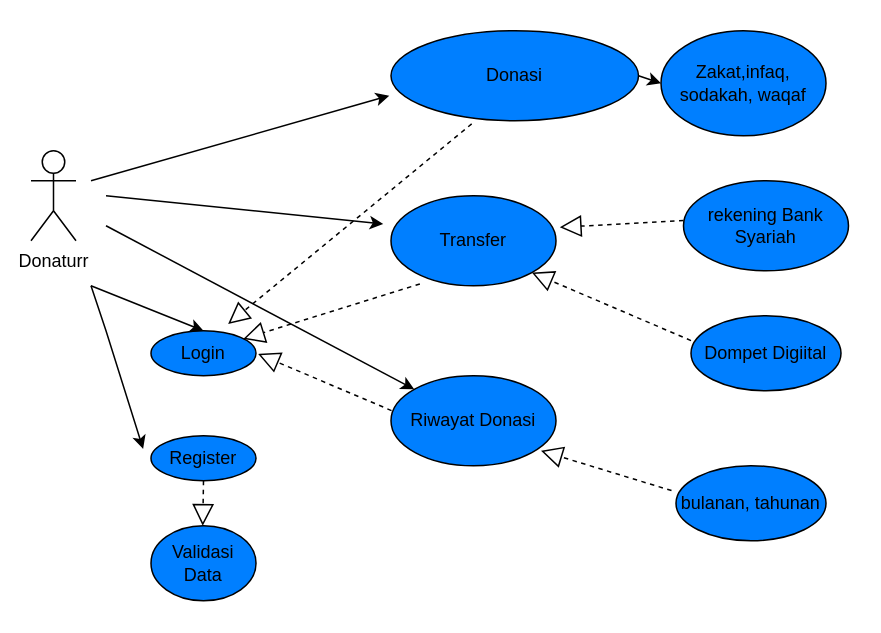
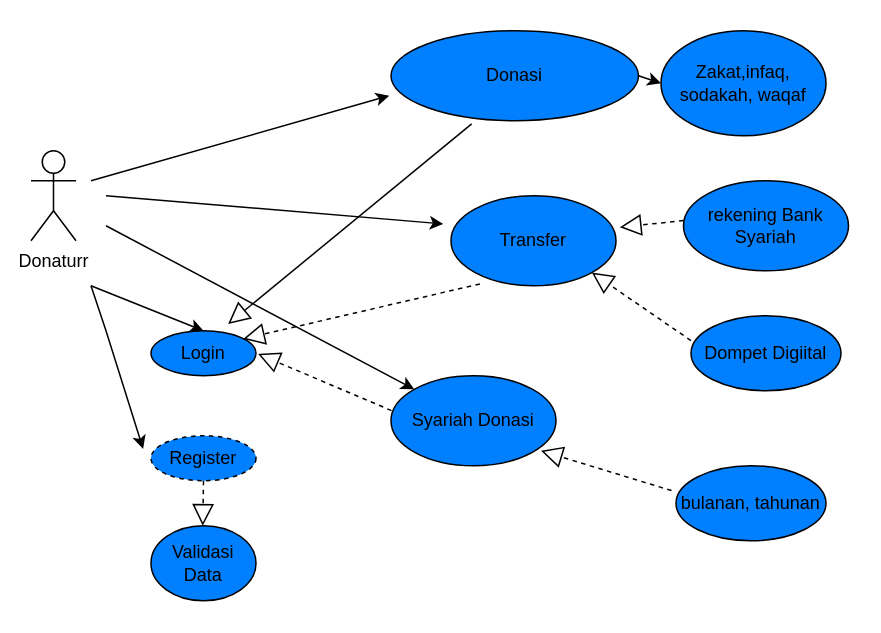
  <mxCell id="0" />
  <mxCell id="1" parent="0" />
  <mxCell id="2" value="Donaturr" style="shape=umlActor;verticalLabelPosition=bottom;verticalAlign=top;html=1;outlineConnect=0;" vertex="1" parent="1"><mxGeometry x="20" y="100" width="30" height="60" as="geometry" /></mxCell>
  <mxCell id="3" value="Donasi" style="ellipse;whiteSpace=wrap;html=1;fillColor=#007FFF;" vertex="1" parent="1"><mxGeometry x="260" y="20" width="165" height="60" as="geometry" /></mxCell>
  <mxCell id="4" value="Zakat,infaq,&lt;br&gt;sodakah, waqaf" style="ellipse;whiteSpace=wrap;html=1;fillColor=#007FFF;" vertex="1" parent="1"><mxGeometry x="440" y="20" width="110" height="70" as="geometry" /></mxCell>
- <mxCell id="5" value="Transfer" style="ellipse;whiteSpace=wrap;html=1;fillColor=#007FFF;" vertex="1" parent="1"><mxGeometry x="260" y="130" width="110" height="60" as="geometry" /></mxCell>
+ <mxCell id="5" value="Transfer" style="ellipse;whiteSpace=wrap;html=1;fillColor=#007FFF;" vertex="1" parent="1"><mxGeometry x="300" y="130" width="110" height="60" as="geometry" /></mxCell>
  <mxCell id="6" value="Dompet Digiital" style="ellipse;whiteSpace=wrap;html=1;fillColor=#007FFF;" vertex="1" parent="1"><mxGeometry x="460" y="210" width="100" height="50" as="geometry" /></mxCell>
  <mxCell id="7" value="rekening Bank&lt;br&gt;Syariah" style="ellipse;whiteSpace=wrap;html=1;fillColor=#007FFF;" vertex="1" parent="1"><mxGeometry x="455" y="120" width="110" height="60" as="geometry" /></mxCell>
- <mxCell id="8" value="Riwayat Donasi" style="ellipse;whiteSpace=wrap;html=1;fillColor=#007FFF;" vertex="1" parent="1"><mxGeometry x="260" y="250" width="110" height="60" as="geometry" /></mxCell>
+ <mxCell id="8" value="Syariah Donasi" style="ellipse;whiteSpace=wrap;html=1;fillColor=#007FFF;" vertex="1" parent="1"><mxGeometry x="260" y="250" width="110" height="60" as="geometry" /></mxCell>
  <mxCell id="9" value="bulanan, tahunan" style="ellipse;whiteSpace=wrap;html=1;fillColor=#007FFF;" vertex="1" parent="1"><mxGeometry x="450" y="310" width="100" height="50" as="geometry" /></mxCell>
  <mxCell id="10" value="Login" style="ellipse;whiteSpace=wrap;html=1;fillColor=#007FFF;" vertex="1" parent="1"><mxGeometry x="100" y="220" width="70" height="30" as="geometry" /></mxCell>
- <mxCell id="11" value="Register" style="ellipse;whiteSpace=wrap;html=1;fillColor=#007FFF;" vertex="1" parent="1"><mxGeometry x="100" y="290" width="70" height="30" as="geometry" /></mxCell>
+ <mxCell id="11" value="Register" style="ellipse;whiteSpace=wrap;html=1;fillColor=#007FFF;dashed=1;" vertex="1" parent="1"><mxGeometry x="100" y="290" width="70" height="30" as="geometry" /></mxCell>
  <mxCell id="12" value="Validasi Data" style="ellipse;whiteSpace=wrap;html=1;fillColor=#007FFF;" vertex="1" parent="1"><mxGeometry x="100" y="350" width="70" height="50" as="geometry" /></mxCell>
  <mxCell id="13" value="" style="endArrow=classic;html=1;rounded=0;entryX=0.5;entryY=0;entryDx=0;entryDy=0;" edge="1" parent="1" target="10"><mxGeometry width="50" height="50" relative="1" as="geometry"><mxPoint x="60" y="190" as="sourcePoint" /><mxPoint x="130" y="220" as="targetPoint" /></mxGeometry></mxCell>
  <mxCell id="14" value="" style="endArrow=classic;html=1;rounded=0;entryX=-0.075;entryY=0.293;entryDx=0;entryDy=0;entryPerimeter=0;" edge="1" parent="1" target="11"><mxGeometry width="50" height="50" relative="1" as="geometry"><mxPoint x="60" y="190" as="sourcePoint" /><mxPoint x="145" y="240" as="targetPoint" /><Array as="points"><mxPoint x="70" y="220" /></Array></mxGeometry></mxCell>
  <mxCell id="15" value="" style="endArrow=block;dashed=1;endFill=0;endSize=12;html=1;rounded=0;entryX=0.5;entryY=0;entryDx=0;entryDy=0;exitX=0.5;exitY=1;exitDx=0;exitDy=0;" edge="1" parent="1" source="11"><mxGeometry width="160" relative="1" as="geometry"><mxPoint x="135" y="330" as="sourcePoint" /><mxPoint x="134.5" y="350" as="targetPoint" /></mxGeometry></mxCell>
  <mxCell id="16" value="" style="endArrow=classic;html=1;rounded=0;entryX=-0.007;entryY=0.721;entryDx=0;entryDy=0;entryPerimeter=0;" edge="1" parent="1" target="3"><mxGeometry width="50" height="50" relative="1" as="geometry"><mxPoint x="60" y="120" as="sourcePoint" /><mxPoint x="135" y="150" as="targetPoint" /></mxGeometry></mxCell>
  <mxCell id="17" value="" style="endArrow=classic;html=1;rounded=0;entryX=-0.047;entryY=0.313;entryDx=0;entryDy=0;entryPerimeter=0;" edge="1" parent="1" target="5"><mxGeometry width="50" height="50" relative="1" as="geometry"><mxPoint x="70" y="130" as="sourcePoint" /><mxPoint x="269.23" y="73.26" as="targetPoint" /></mxGeometry></mxCell>
  <mxCell id="18" value="" style="endArrow=classic;html=1;rounded=0;" edge="1" parent="1" target="8"><mxGeometry width="50" height="50" relative="1" as="geometry"><mxPoint x="70" y="150" as="sourcePoint" /><mxPoint x="279.23" y="83.26" as="targetPoint" /></mxGeometry></mxCell>
  <mxCell id="19" value="" style="endArrow=classic;html=1;rounded=0;exitX=1;exitY=0.5;exitDx=0;exitDy=0;" edge="1" parent="1" source="3"><mxGeometry width="50" height="50" relative="1" as="geometry"><mxPoint x="90" y="150" as="sourcePoint" /><mxPoint x="440" y="55" as="targetPoint" /></mxGeometry></mxCell>
- <mxCell id="20" value="" style="endArrow=block;dashed=1;endFill=0;endSize=12;html=1;rounded=0;exitX=0.326;exitY=1.035;exitDx=0;exitDy=0;exitPerimeter=0;entryX=0.735;entryY=-0.151;entryDx=0;entryDy=0;entryPerimeter=0;" edge="1" parent="1" source="3" target="10"><mxGeometry width="160" relative="1" as="geometry"><mxPoint x="220" y="200" as="sourcePoint" /><mxPoint x="380" y="200" as="targetPoint" /></mxGeometry></mxCell>
+ <mxCell id="20" value="" style="endArrow=block;dashed=0;endFill=0;endSize=12;html=1;rounded=0;exitX=0.326;exitY=1.035;exitDx=0;exitDy=0;exitPerimeter=0;entryX=0.735;entryY=-0.151;entryDx=0;entryDy=0;entryPerimeter=0;" edge="1" parent="1" source="3" target="10"><mxGeometry width="160" relative="1" as="geometry"><mxPoint x="220" y="200" as="sourcePoint" /><mxPoint x="380" y="200" as="targetPoint" /></mxGeometry></mxCell>
  <mxCell id="21" value="" style="endArrow=block;dashed=1;endFill=0;endSize=12;html=1;rounded=0;exitX=0.175;exitY=0.98;exitDx=0;exitDy=0;exitPerimeter=0;entryX=0.735;entryY=-0.151;entryDx=0;entryDy=0;entryPerimeter=0;" edge="1" parent="1" source="5"><mxGeometry width="160" relative="1" as="geometry"><mxPoint x="305.86" y="92.1" as="sourcePoint" /><mxPoint x="161.45" y="225.47" as="targetPoint" /></mxGeometry></mxCell>
  <mxCell id="22" value="" style="endArrow=block;dashed=1;endFill=0;endSize=12;html=1;rounded=0;exitX=0.003;exitY=0.387;exitDx=0;exitDy=0;exitPerimeter=0;entryX=0.735;entryY=-0.151;entryDx=0;entryDy=0;entryPerimeter=0;" edge="1" parent="1" source="8"><mxGeometry width="160" relative="1" as="geometry"><mxPoint x="289.25" y="198.8" as="sourcePoint" /><mxPoint x="171.45" y="235.47" as="targetPoint" /></mxGeometry></mxCell>
  <mxCell id="23" value="" style="endArrow=block;dashed=1;endFill=0;endSize=12;html=1;rounded=0;exitX=-0.03;exitY=0.331;exitDx=0;exitDy=0;exitPerimeter=0;" edge="1" parent="1" source="9"><mxGeometry width="160" relative="1" as="geometry"><mxPoint x="299.25" y="208.8" as="sourcePoint" /><mxPoint x="360" y="300" as="targetPoint" /></mxGeometry></mxCell>
  <mxCell id="24" value="" style="endArrow=block;dashed=1;endFill=0;endSize=12;html=1;rounded=0;exitX=-0.03;exitY=0.331;exitDx=0;exitDy=0;exitPerimeter=0;entryX=1;entryY=1;entryDx=0;entryDy=0;" edge="1" parent="1" target="5"><mxGeometry width="160" relative="1" as="geometry"><mxPoint x="460" y="226.55" as="sourcePoint" /><mxPoint x="373" y="200" as="targetPoint" /></mxGeometry></mxCell>
  <mxCell id="25" value="" style="endArrow=block;dashed=1;endFill=0;endSize=12;html=1;rounded=0;exitX=-0.03;exitY=0.331;exitDx=0;exitDy=0;exitPerimeter=0;entryX=1.023;entryY=0.35;entryDx=0;entryDy=0;entryPerimeter=0;" edge="1" parent="1" target="5"><mxGeometry width="160" relative="1" as="geometry"><mxPoint x="455" y="146.55" as="sourcePoint" /><mxPoint x="368" y="120" as="targetPoint" /></mxGeometry></mxCell>
